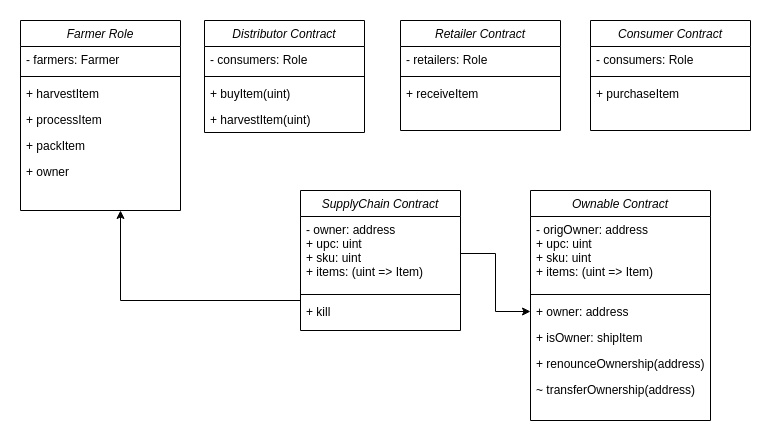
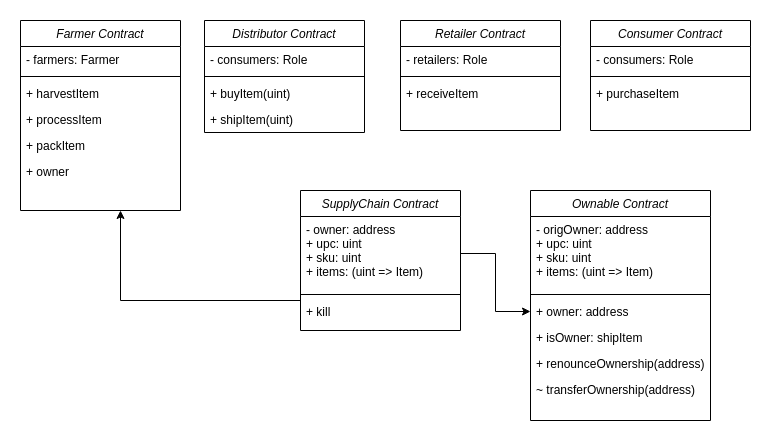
  <mxCell id="0" />
  <mxCell id="1" parent="0" />
- <mxCell id="2" value="Farmer Role" style="swimlane;fontStyle=2;align=center;verticalAlign=top;childLayout=stackLayout;horizontal=1;startSize=26;horizontalStack=0;resizeParent=1;resizeLast=0;collapsible=1;marginBottom=0;rounded=0;shadow=0;strokeWidth=1;" parent="1" vertex="1"><mxGeometry x="20" y="20" width="160" height="190" as="geometry"><mxRectangle x="230" y="140" width="160" height="26" as="alternateBounds" /></mxGeometry></mxCell>
+ <mxCell id="2" value="Farmer Contract" style="swimlane;fontStyle=2;align=center;verticalAlign=top;childLayout=stackLayout;horizontal=1;startSize=26;horizontalStack=0;resizeParent=1;resizeLast=0;collapsible=1;marginBottom=0;rounded=0;shadow=0;strokeWidth=1;" parent="1" vertex="1"><mxGeometry x="20" y="20" width="160" height="190" as="geometry"><mxRectangle x="230" y="140" width="160" height="26" as="alternateBounds" /></mxGeometry></mxCell>
  <mxCell id="3" value="- farmers: Farmer" style="text;align=left;verticalAlign=top;spacingLeft=4;spacingRight=4;overflow=hidden;rotatable=0;points=[[0,0.5],[1,0.5]];portConstraint=eastwest;" parent="2" vertex="1"><mxGeometry y="26" width="160" height="26" as="geometry" /></mxCell>
  <mxCell id="4" value="" style="line;html=1;strokeWidth=1;align=left;verticalAlign=middle;spacingTop=-1;spacingLeft=3;spacingRight=3;rotatable=0;labelPosition=right;points=[];portConstraint=eastwest;" parent="2" vertex="1"><mxGeometry y="52" width="160" height="8" as="geometry" /></mxCell>
  <mxCell id="5" value="+ harvestItem" style="text;align=left;verticalAlign=top;spacingLeft=4;spacingRight=4;overflow=hidden;rotatable=0;points=[[0,0.5],[1,0.5]];portConstraint=eastwest;" parent="2" vertex="1"><mxGeometry y="60" width="160" height="26" as="geometry" /></mxCell>
  <mxCell id="6" value="+ processItem" style="text;align=left;verticalAlign=top;spacingLeft=4;spacingRight=4;overflow=hidden;rotatable=0;points=[[0,0.5],[1,0.5]];portConstraint=eastwest;" vertex="1" parent="2"><mxGeometry y="86" width="160" height="26" as="geometry" /></mxCell>
  <mxCell id="7" value="+ packItem&#10;" style="text;align=left;verticalAlign=top;spacingLeft=4;spacingRight=4;overflow=hidden;rotatable=0;points=[[0,0.5],[1,0.5]];portConstraint=eastwest;" vertex="1" parent="2"><mxGeometry y="112" width="160" height="26" as="geometry" /></mxCell>
  <mxCell id="8" value="+ owner" style="text;align=left;verticalAlign=top;spacingLeft=4;spacingRight=4;overflow=hidden;rotatable=0;points=[[0,0.5],[1,0.5]];portConstraint=eastwest;" vertex="1" parent="2"><mxGeometry y="138" width="160" height="26" as="geometry" /></mxCell>
  <mxCell id="9" value="Distributor Contract" style="swimlane;fontStyle=2;align=center;verticalAlign=top;childLayout=stackLayout;horizontal=1;startSize=26;horizontalStack=0;resizeParent=1;resizeLast=0;collapsible=1;marginBottom=0;rounded=0;shadow=0;strokeWidth=1;" vertex="1" parent="1"><mxGeometry x="204" y="20" width="160" height="112" as="geometry"><mxRectangle x="230" y="140" width="160" height="26" as="alternateBounds" /></mxGeometry></mxCell>
  <mxCell id="10" value="- consumers: Role" style="text;align=left;verticalAlign=top;spacingLeft=4;spacingRight=4;overflow=hidden;rotatable=0;points=[[0,0.5],[1,0.5]];portConstraint=eastwest;" vertex="1" parent="9"><mxGeometry y="26" width="160" height="26" as="geometry" /></mxCell>
  <mxCell id="11" value="" style="line;html=1;strokeWidth=1;align=left;verticalAlign=middle;spacingTop=-1;spacingLeft=3;spacingRight=3;rotatable=0;labelPosition=right;points=[];portConstraint=eastwest;" vertex="1" parent="9"><mxGeometry y="52" width="160" height="8" as="geometry" /></mxCell>
  <mxCell id="12" value="+ buyItem(uint)" style="text;align=left;verticalAlign=top;spacingLeft=4;spacingRight=4;overflow=hidden;rotatable=0;points=[[0,0.5],[1,0.5]];portConstraint=eastwest;" vertex="1" parent="9"><mxGeometry y="60" width="160" height="26" as="geometry" /></mxCell>
- <mxCell id="13" value="+ harvestItem(uint)" style="text;align=left;verticalAlign=top;spacingLeft=4;spacingRight=4;overflow=hidden;rotatable=0;points=[[0,0.5],[1,0.5]];portConstraint=eastwest;" vertex="1" parent="9"><mxGeometry y="86" width="160" height="26" as="geometry" /></mxCell>
+ <mxCell id="13" value="+ shipItem(uint)" style="text;align=left;verticalAlign=top;spacingLeft=4;spacingRight=4;overflow=hidden;rotatable=0;points=[[0,0.5],[1,0.5]];portConstraint=eastwest;" vertex="1" parent="9"><mxGeometry y="86" width="160" height="26" as="geometry" /></mxCell>
  <mxCell id="14" value="Consumer Contract" style="swimlane;fontStyle=2;align=center;verticalAlign=top;childLayout=stackLayout;horizontal=1;startSize=26;horizontalStack=0;resizeParent=1;resizeLast=0;collapsible=1;marginBottom=0;rounded=0;shadow=0;strokeWidth=1;" vertex="1" parent="1"><mxGeometry x="590" y="20" width="160" height="110" as="geometry"><mxRectangle x="230" y="140" width="160" height="26" as="alternateBounds" /></mxGeometry></mxCell>
  <mxCell id="15" value="- consumers: Role" style="text;align=left;verticalAlign=top;spacingLeft=4;spacingRight=4;overflow=hidden;rotatable=0;points=[[0,0.5],[1,0.5]];portConstraint=eastwest;" vertex="1" parent="14"><mxGeometry y="26" width="160" height="26" as="geometry" /></mxCell>
  <mxCell id="16" value="" style="line;html=1;strokeWidth=1;align=left;verticalAlign=middle;spacingTop=-1;spacingLeft=3;spacingRight=3;rotatable=0;labelPosition=right;points=[];portConstraint=eastwest;" vertex="1" parent="14"><mxGeometry y="52" width="160" height="8" as="geometry" /></mxCell>
  <mxCell id="17" value="+ purchaseItem" style="text;align=left;verticalAlign=top;spacingLeft=4;spacingRight=4;overflow=hidden;rotatable=0;points=[[0,0.5],[1,0.5]];portConstraint=eastwest;" vertex="1" parent="14"><mxGeometry y="60" width="160" height="26" as="geometry" /></mxCell>
  <mxCell id="18" value="Retailer Contract" style="swimlane;fontStyle=2;align=center;verticalAlign=top;childLayout=stackLayout;horizontal=1;startSize=26;horizontalStack=0;resizeParent=1;resizeLast=0;collapsible=1;marginBottom=0;rounded=0;shadow=0;strokeWidth=1;" vertex="1" parent="1"><mxGeometry x="400" y="20" width="160" height="110" as="geometry"><mxRectangle x="230" y="140" width="160" height="26" as="alternateBounds" /></mxGeometry></mxCell>
  <mxCell id="19" value="- retailers: Role" style="text;align=left;verticalAlign=top;spacingLeft=4;spacingRight=4;overflow=hidden;rotatable=0;points=[[0,0.5],[1,0.5]];portConstraint=eastwest;" vertex="1" parent="18"><mxGeometry y="26" width="160" height="26" as="geometry" /></mxCell>
  <mxCell id="20" value="" style="line;html=1;strokeWidth=1;align=left;verticalAlign=middle;spacingTop=-1;spacingLeft=3;spacingRight=3;rotatable=0;labelPosition=right;points=[];portConstraint=eastwest;" vertex="1" parent="18"><mxGeometry y="52" width="160" height="8" as="geometry" /></mxCell>
  <mxCell id="21" value="+ receiveItem" style="text;align=left;verticalAlign=top;spacingLeft=4;spacingRight=4;overflow=hidden;rotatable=0;points=[[0,0.5],[1,0.5]];portConstraint=eastwest;" vertex="1" parent="18"><mxGeometry y="60" width="160" height="26" as="geometry" /></mxCell>
  <mxCell id="22" style="edgeStyle=orthogonalEdgeStyle;rounded=0;orthogonalLoop=1;jettySize=auto;html=1;exitX=0;exitY=0.962;exitDx=0;exitDy=0;exitPerimeter=0;" edge="1" parent="1" source="26"><mxGeometry relative="1" as="geometry"><mxPoint x="120" y="210" as="targetPoint" /><mxPoint x="300" y="347" as="sourcePoint" /><Array as="points"><mxPoint x="300" y="300" /><mxPoint x="120" y="300" /></Array></mxGeometry></mxCell>
  <mxCell id="23" value="SupplyChain Contract" style="swimlane;fontStyle=2;align=center;verticalAlign=top;childLayout=stackLayout;horizontal=1;startSize=26;horizontalStack=0;resizeParent=1;resizeLast=0;collapsible=1;marginBottom=0;rounded=0;shadow=0;strokeWidth=1;" vertex="1" parent="1"><mxGeometry x="300" y="190" width="160" height="140" as="geometry"><mxRectangle x="230" y="140" width="160" height="26" as="alternateBounds" /></mxGeometry></mxCell>
  <mxCell id="24" value="- owner: address&#10;+ upc: uint&#10;+ sku: uint&#10;+ items: (uint =&gt; Item)" style="text;align=left;verticalAlign=top;spacingLeft=4;spacingRight=4;overflow=hidden;rotatable=0;points=[[0,0.5],[1,0.5]];portConstraint=eastwest;" vertex="1" parent="23"><mxGeometry y="26" width="160" height="74" as="geometry" /></mxCell>
  <mxCell id="25" value="" style="line;html=1;strokeWidth=1;align=left;verticalAlign=middle;spacingTop=-1;spacingLeft=3;spacingRight=3;rotatable=0;labelPosition=right;points=[];portConstraint=eastwest;" vertex="1" parent="23"><mxGeometry y="100" width="160" height="8" as="geometry" /></mxCell>
  <mxCell id="26" value="+ kill" style="text;align=left;verticalAlign=top;spacingLeft=4;spacingRight=4;overflow=hidden;rotatable=0;points=[[0,0.5],[1,0.5]];portConstraint=eastwest;" vertex="1" parent="23"><mxGeometry y="108" width="160" height="26" as="geometry" /></mxCell>
  <mxCell id="27" value="Ownable Contract" style="swimlane;fontStyle=2;align=center;verticalAlign=top;childLayout=stackLayout;horizontal=1;startSize=26;horizontalStack=0;resizeParent=1;resizeLast=0;collapsible=1;marginBottom=0;rounded=0;shadow=0;strokeWidth=1;" vertex="1" parent="1"><mxGeometry x="530" y="190" width="180" height="230" as="geometry"><mxRectangle x="230" y="140" width="160" height="26" as="alternateBounds" /></mxGeometry></mxCell>
  <mxCell id="28" value="- origOwner: address&#10;+ upc: uint&#10;+ sku: uint&#10;+ items: (uint =&gt; Item)" style="text;align=left;verticalAlign=top;spacingLeft=4;spacingRight=4;overflow=hidden;rotatable=0;points=[[0,0.5],[1,0.5]];portConstraint=eastwest;" vertex="1" parent="27"><mxGeometry y="26" width="180" height="74" as="geometry" /></mxCell>
  <mxCell id="29" value="" style="line;html=1;strokeWidth=1;align=left;verticalAlign=middle;spacingTop=-1;spacingLeft=3;spacingRight=3;rotatable=0;labelPosition=right;points=[];portConstraint=eastwest;" vertex="1" parent="27"><mxGeometry y="100" width="180" height="8" as="geometry" /></mxCell>
  <mxCell id="30" value="+ owner: address" style="text;align=left;verticalAlign=top;spacingLeft=4;spacingRight=4;overflow=hidden;rotatable=0;points=[[0,0.5],[1,0.5]];portConstraint=eastwest;" vertex="1" parent="27"><mxGeometry y="108" width="180" height="26" as="geometry" /></mxCell>
  <mxCell id="31" value="+ isOwner: shipItem" style="text;align=left;verticalAlign=top;spacingLeft=4;spacingRight=4;overflow=hidden;rotatable=0;points=[[0,0.5],[1,0.5]];portConstraint=eastwest;" vertex="1" parent="27"><mxGeometry y="134" width="180" height="26" as="geometry" /></mxCell>
  <mxCell id="32" value="+ renounceOwnership(address)" style="text;align=left;verticalAlign=top;spacingLeft=4;spacingRight=4;overflow=hidden;rotatable=0;points=[[0,0.5],[1,0.5]];portConstraint=eastwest;" vertex="1" parent="27"><mxGeometry y="160" width="180" height="26" as="geometry" /></mxCell>
  <mxCell id="33" value="~ transferOwnership(address)" style="text;align=left;verticalAlign=top;spacingLeft=4;spacingRight=4;overflow=hidden;rotatable=0;points=[[0,0.5],[1,0.5]];portConstraint=eastwest;" vertex="1" parent="27"><mxGeometry y="186" width="180" height="26" as="geometry" /></mxCell>
  <mxCell id="34" style="edgeStyle=orthogonalEdgeStyle;rounded=0;orthogonalLoop=1;jettySize=auto;html=1;exitX=1;exitY=0.5;exitDx=0;exitDy=0;entryX=0;entryY=0.5;entryDx=0;entryDy=0;" edge="1" parent="1" source="24" target="30"><mxGeometry relative="1" as="geometry" /></mxCell>
